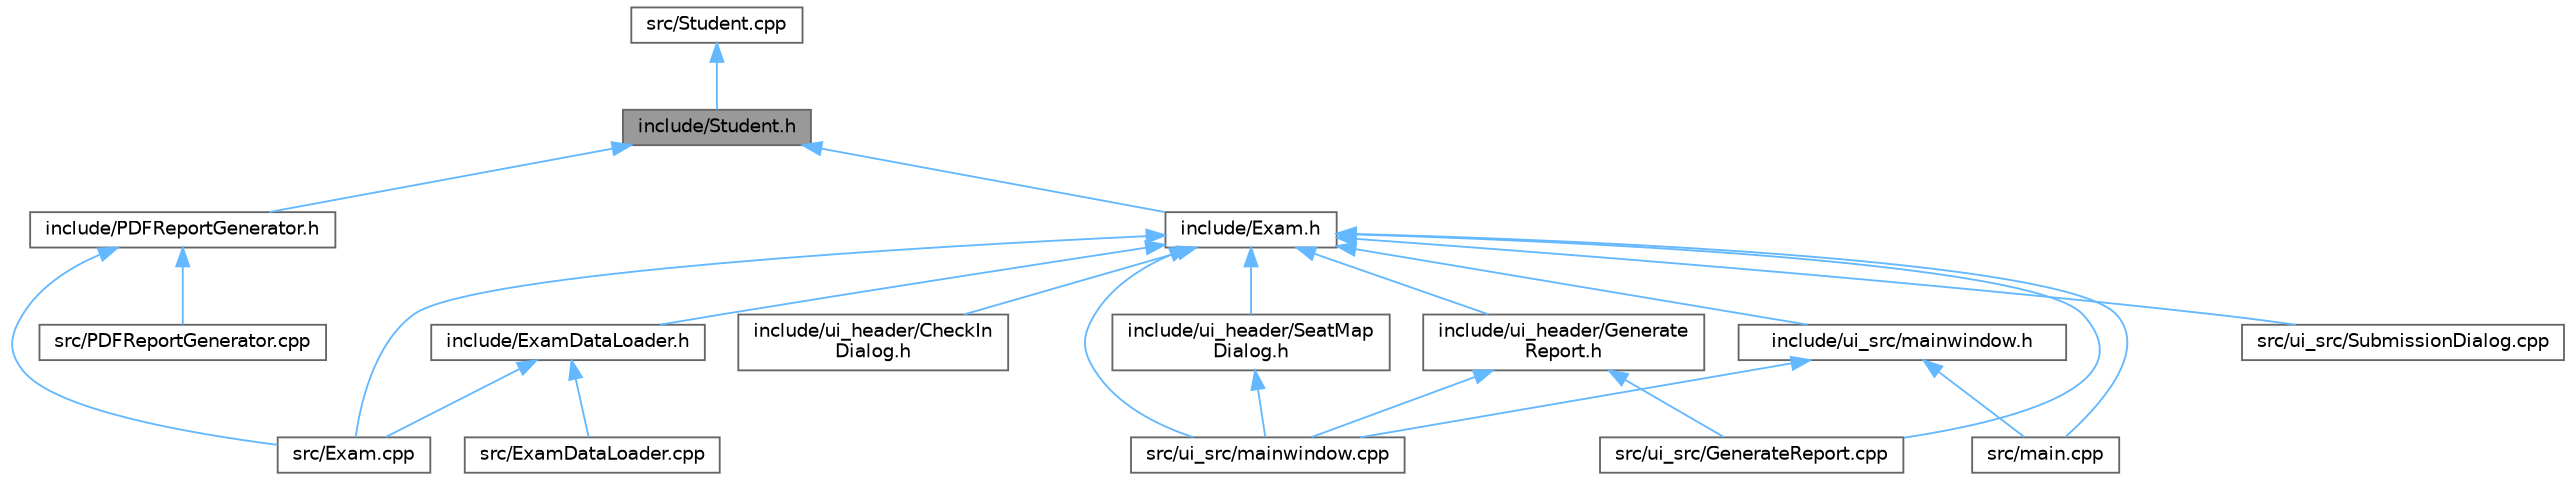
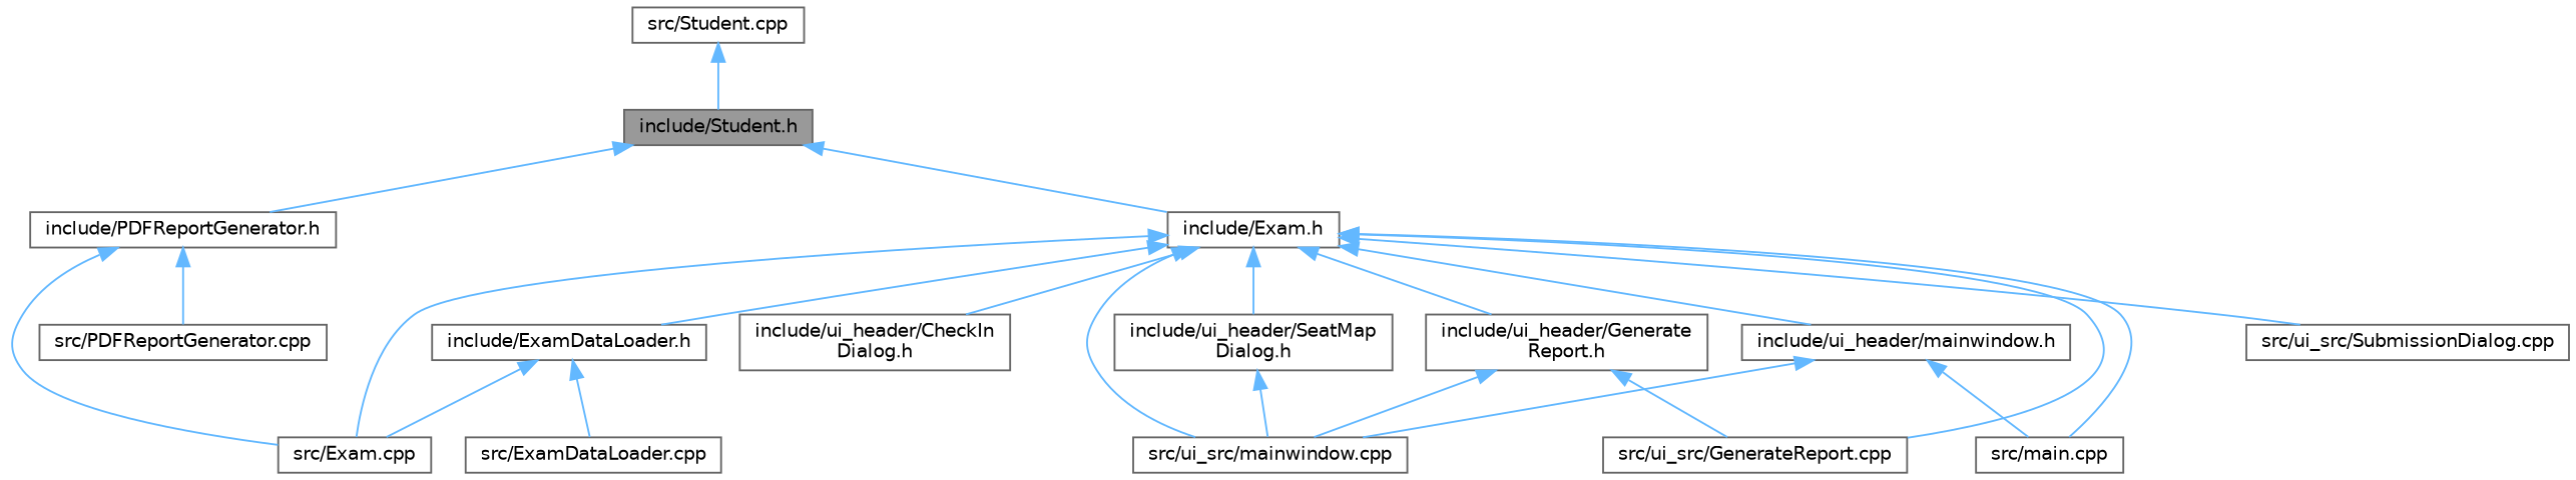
  digraph {
    node [color=grey40 fillcolor=white fontname=Helvetica fontsize=10 shape=box style=filled]
    edge [color=steelblue1 dir=back fontname=Helvetica fontsize=10 labelfontname=Helvetica labelfontsize=10 style=solid]
    n1 [color=gray40 fillcolor=grey60 fontcolor=black height=0.2 label="include/Student.h" width=0.4]
    n2 [height=0.2 label="include/Exam.h" width=0.4]
    n3 [height=0.2 label="include/PDFReportGenerator.h" width=0.4]
    n4 [height=0.2 label="include/ExamDataLoader.h" width=0.4]
    n5 [height=0.2 label="src/Exam.cpp" width=0.4]
    n6 [height=0.2 label="include/ui_header/CheckIn\lDialog.h" width=0.4]
    n7 [height=0.2 label="src/ui_src/mainwindow.cpp" width=0.4]
    n8 [height=0.2 label="include/ui_header/Generate\lReport.h" width=0.4]
    n9 [height=0.2 label="src/ui_src/GenerateReport.cpp" width=0.4]
    n10 [height=0.2 label="include/ui_header/SeatMap\lDialog.h" width=0.4]
-   n11 [height=0.2 label="include/ui_src/mainwindow.h" width=0.4]
+   n11 [height=0.2 label="include/ui_header/mainwindow.h" width=0.4]
    n12 [height=0.2 label="src/main.cpp" width=0.4]
    n13 [height=0.2 label="src/ui_src/SubmissionDialog.cpp" width=0.4]
    n14 [height=0.2 label="src/PDFReportGenerator.cpp" width=0.4]
    n15 [height=0.2 label="src/Student.cpp" width=0.4]
    n16 [height=0.2 label="src/ExamDataLoader.cpp" width=0.4]
    n1 -> n2
    n1 -> n3
    n2 -> n4
    n2 -> n5
    n2 -> n6
    n2 -> n7
    n2 -> n8
    n2 -> n9
    n2 -> n10
    n2 -> n11
    n2 -> n12
    n2 -> n13
    n3 -> n5
    n3 -> n14
    n4 -> n5
    n4 -> n16
    n8 -> n7
    n8 -> n9
    n10 -> n7
    n11 -> n7
    n11 -> n12
    n15 -> n1
  }
